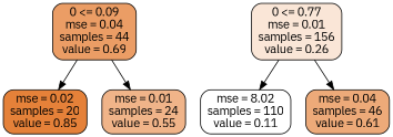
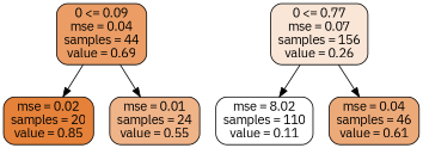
  digraph {
    fontname="IBM Plex Sans"
    node [color=black fontname="IBM Plex Sans" shape=box style="filled, rounded"]
    edge [fontname="IBM Plex Sans"]
    n1 [fillcolor="#eb9d65" label="0 <= 0.09\nmse = 0.04\nsamples = 44\nvalue = 0.69"]
    n2 [fillcolor="#e58139" label="mse = 0.02\nsamples = 20\nvalue = 0.85"]
    n3 [fillcolor="#f0b489" label="mse = 0.01\nsamples = 24\nvalue = 0.55"]
-   n4 [fillcolor="#fae6d7" label="0 <= 0.77\nmse = 0.01\nsamples = 156\nvalue = 0.26"]
+   n4 [fillcolor="#fae6d7" label="0 <= 0.77\nmse = 0.07\nsamples = 156\nvalue = 0.26"]
    n5 [fillcolor="#ffffff" label="mse = 8.02\nsamples = 110\nvalue = 0.11"]
    n6 [fillcolor="#edaa79" label="mse = 0.04\nsamples = 46\nvalue = 0.61"]
    n1 -> n2
    n1 -> n3
    n4 -> n5
    n4 -> n6
  }
